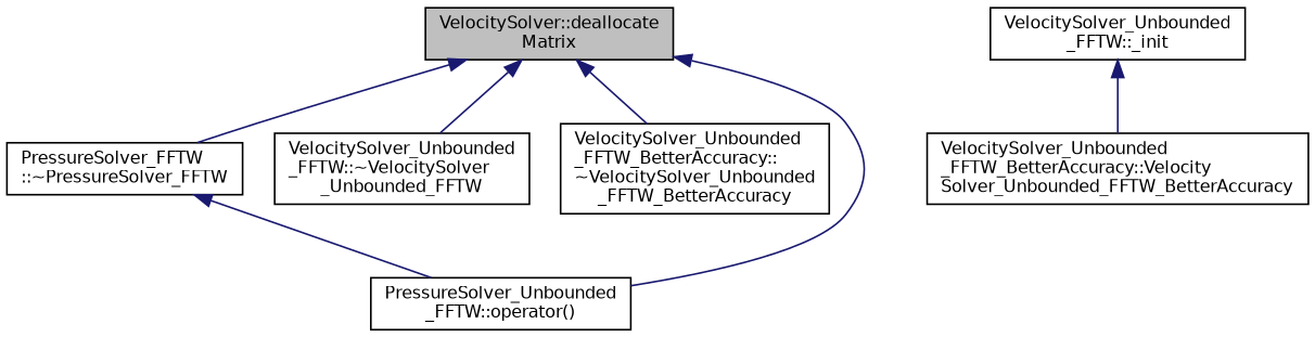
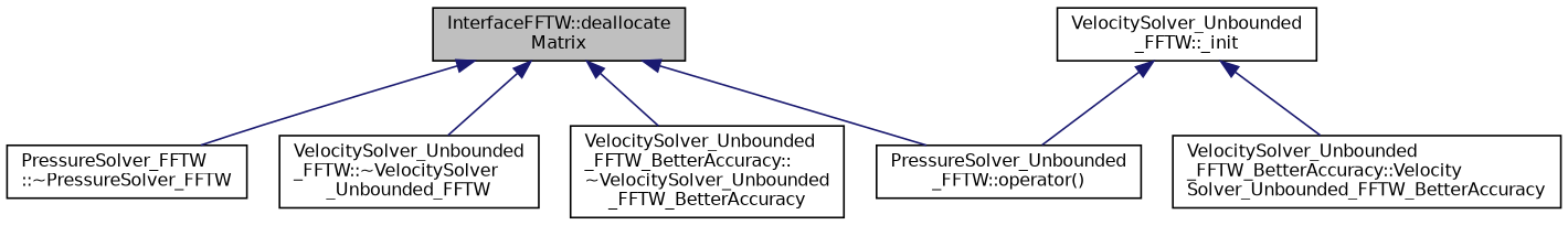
  digraph {
    rankdir=TB
    node [color=black fillcolor=white fontname=Helvetica fontsize=10 shape=record style=filled]
    edge [color=midnightblue dir=back fontname=Helvetica fontsize=10 labelfontname=Helvetica labelfontsize=10 style=solid]
-   n1 [fillcolor=grey75 fontcolor=black height=0.2 label="VelocitySolver::deallocate\lMatrix" width=0.4]
+   n1 [fillcolor=grey75 fontcolor=black height=0.2 label="InterfaceFFTW::deallocate\lMatrix" width=0.4]
    n2 [height=0.2 label="PressureSolver_FFTW\l::~PressureSolver_FFTW" width=0.4]
    n3 [height=0.2 label="VelocitySolver_Unbounded\l_FFTW::~VelocitySolver\l_Unbounded_FFTW" width=0.4]
    n4 [height=0.2 label="VelocitySolver_Unbounded\l_FFTW_BetterAccuracy::\l~VelocitySolver_Unbounded\l_FFTW_BetterAccuracy" width=0.4]
    n5 [height=0.2 label="PressureSolver_Unbounded\l_FFTW::operator()" width=0.4]
    n6 [height=0.2 label="VelocitySolver_Unbounded\l_FFTW::_init" width=0.4]
    n7 [height=0.2 label="VelocitySolver_Unbounded\l_FFTW_BetterAccuracy::Velocity\lSolver_Unbounded_FFTW_BetterAccuracy" width=0.4]
    n1 -> n2
    n1 -> n3
    n1 -> n4
    n1 -> n5
-   n2 -> n5
+   n6 -> n5
    n6 -> n7
  }
